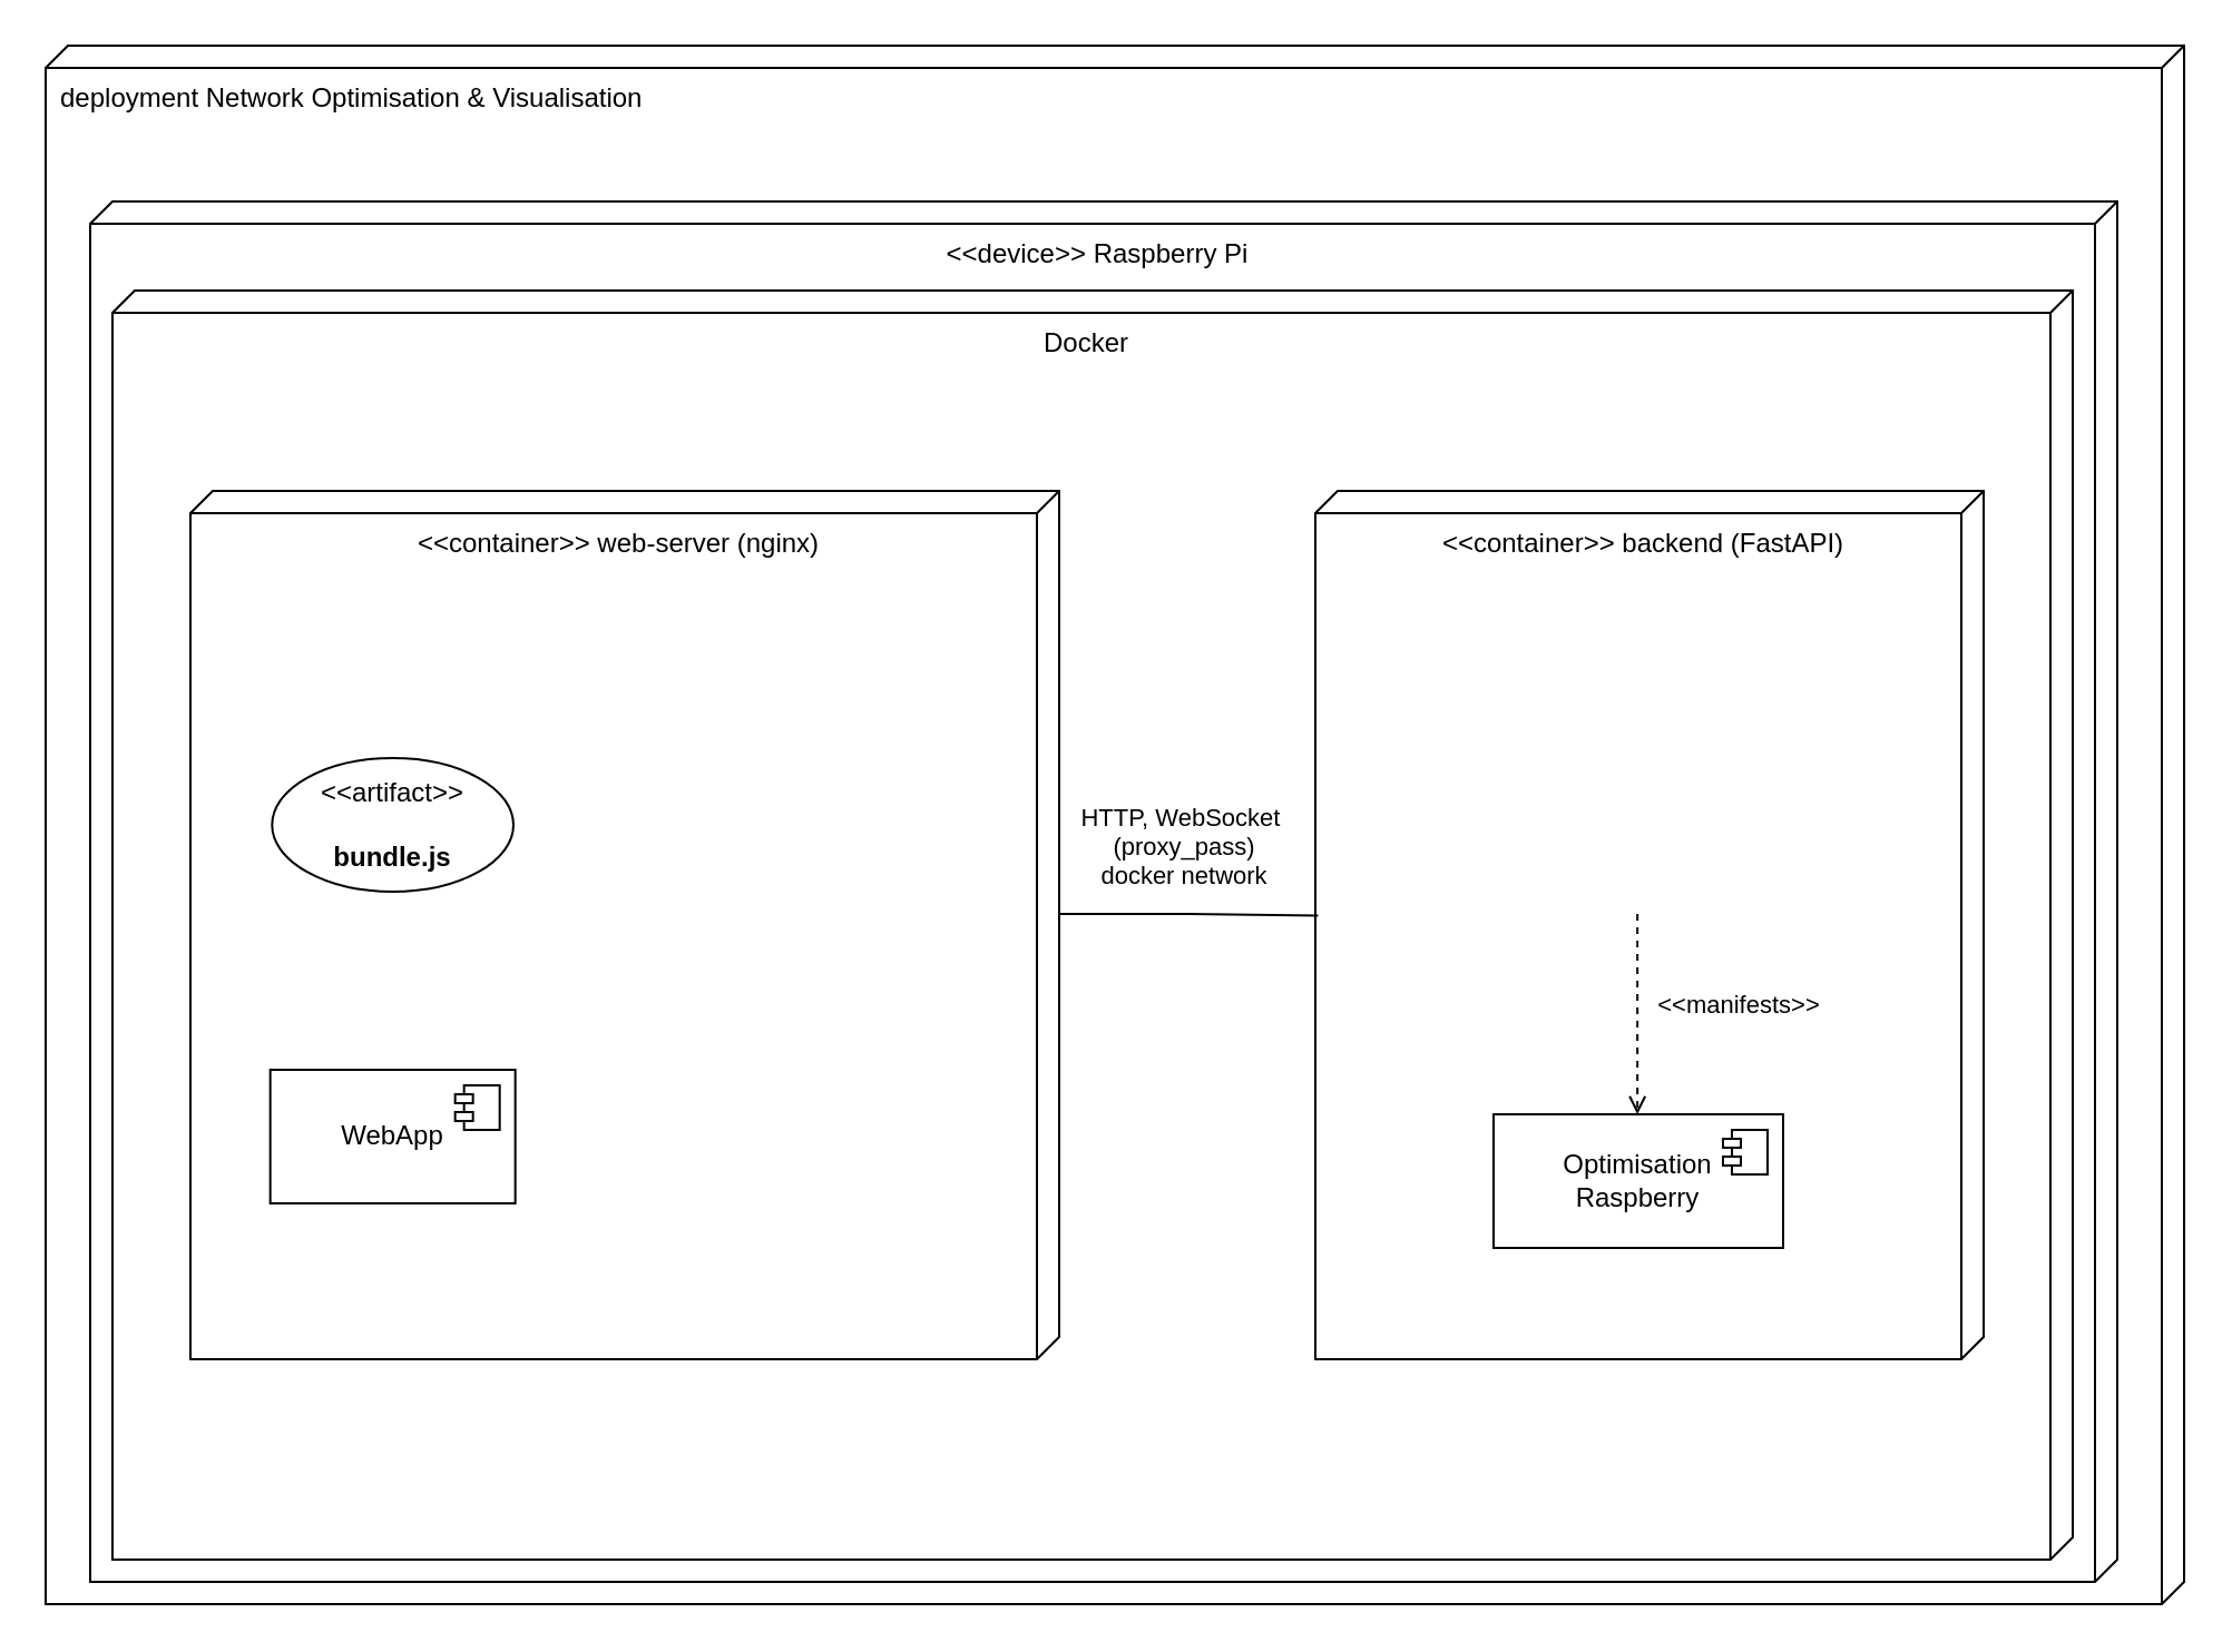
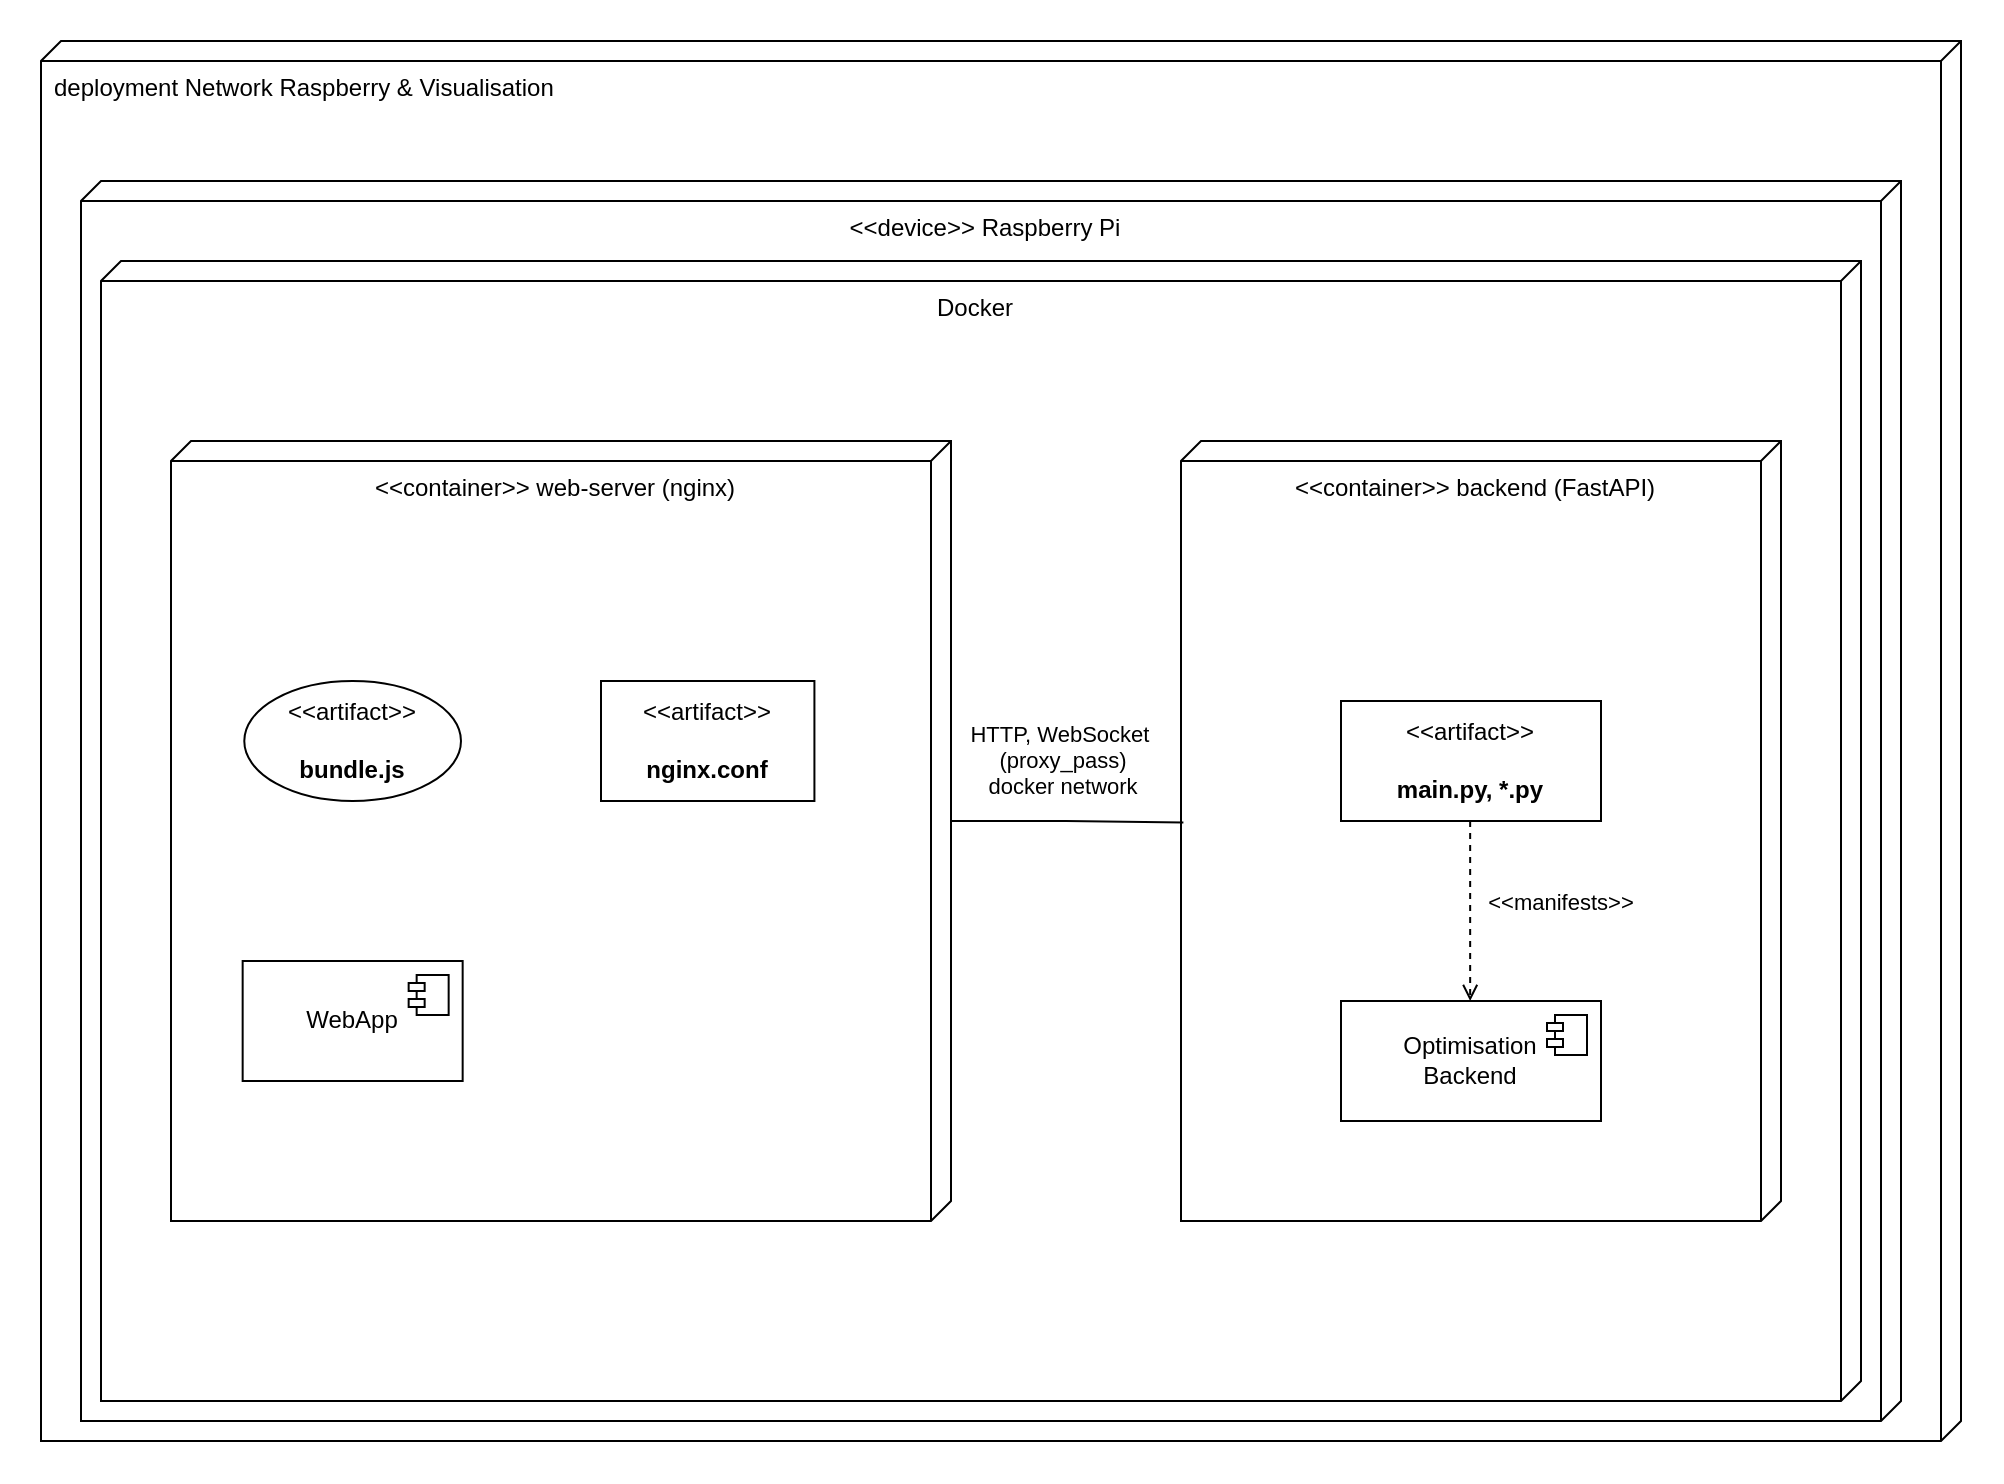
  <mxCell id="0" />
  <mxCell id="1" parent="0" />
- <mxCell id="2" value="deployment Network Optimisation &amp;amp; Visualisation" style="verticalAlign=top;align=left;shape=cube;size=10;direction=south;fontStyle=0;html=1;boundedLbl=1;spacingLeft=5;whiteSpace=wrap;" parent="1" vertex="1"><mxGeometry x="20" y="20" width="960" height="700" as="geometry" /></mxCell>
+ <mxCell id="2" value="deployment Network Raspberry &amp;amp; Visualisation" style="verticalAlign=top;align=left;shape=cube;size=10;direction=south;fontStyle=0;html=1;boundedLbl=1;spacingLeft=5;whiteSpace=wrap;" parent="1" vertex="1"><mxGeometry x="20" y="20" width="960" height="700" as="geometry" /></mxCell>
  <mxCell id="3" value="&amp;lt;&amp;lt;device&amp;gt;&amp;gt; Raspberry Pi" style="verticalAlign=top;align=center;shape=cube;size=10;direction=south;html=1;boundedLbl=1;spacingLeft=5;whiteSpace=wrap;" parent="2" vertex="1"><mxGeometry width="910" height="620" relative="1" as="geometry"><mxPoint x="20" y="70" as="offset" /></mxGeometry></mxCell>
  <mxCell id="4" value="Docker" style="verticalAlign=top;align=center;shape=cube;size=10;direction=south;html=1;boundedLbl=1;spacingLeft=5;whiteSpace=wrap;" parent="2" vertex="1"><mxGeometry width="880" height="570" relative="1" as="geometry"><mxPoint x="30" y="110" as="offset" /></mxGeometry></mxCell>
  <mxCell id="5" value="&amp;lt;&amp;lt;container&amp;gt;&amp;gt; web-server (nginx)" style="verticalAlign=top;align=center;shape=cube;size=10;direction=south;html=1;boundedLbl=1;spacingLeft=5;whiteSpace=wrap;" parent="2" vertex="1"><mxGeometry width="390" height="390" relative="1" as="geometry"><mxPoint x="65" y="200" as="offset" /></mxGeometry></mxCell>
  <mxCell id="6" value="&amp;lt;&amp;lt;artifact&amp;gt;&amp;gt;&lt;br&gt;&lt;br&gt;&lt;b&gt;bundle.js&lt;/b&gt;" style="ellipse;html=1;align=center;verticalAlign=middle;dashed=0;whiteSpace=wrap;" parent="2" vertex="1"><mxGeometry x="101.65" y="320" width="108.35" height="60" as="geometry" /></mxCell>
+ <mxCell id="7" value="&amp;lt;&amp;lt;artifact&amp;gt;&amp;gt;&lt;br&gt;&lt;br&gt;&lt;b&gt;nginx.conf&lt;/b&gt;" style="html=1;align=center;verticalAlign=middle;dashed=0;whiteSpace=wrap;" parent="2" vertex="1"><mxGeometry x="280" y="320" width="106.71" height="60" as="geometry" /></mxCell>
  <mxCell id="8" value="WebApp" style="html=1;dropTarget=0;whiteSpace=wrap;" parent="2" vertex="1"><mxGeometry x="100.83" y="460" width="110" height="60" as="geometry" /></mxCell>
  <mxCell id="9" value="" style="shape=module;jettyWidth=8;jettyHeight=4;" parent="8" vertex="1"><mxGeometry x="1" width="20" height="20" relative="1" as="geometry"><mxPoint x="-27" y="7" as="offset" /></mxGeometry></mxCell>
  <mxCell id="10" value="&amp;lt;&amp;lt;container&amp;gt;&amp;gt; backend (FastAPI)" style="verticalAlign=top;align=center;shape=cube;size=10;direction=south;html=1;boundedLbl=1;spacingLeft=5;whiteSpace=wrap;" parent="2" vertex="1"><mxGeometry width="300" height="390" relative="1" as="geometry"><mxPoint x="570" y="200" as="offset" /></mxGeometry></mxCell>
- <mxCell id="12" value="Optimisation&lt;div&gt;Raspberry&lt;/div&gt;" style="html=1;dropTarget=0;whiteSpace=wrap;" parent="2" vertex="1"><mxGeometry x="650" y="480" width="130" height="60" as="geometry" /></mxCell>
+ <mxCell id="11" value="&amp;lt;&amp;lt;artifact&amp;gt;&amp;gt;&lt;br&gt;&lt;br&gt;&lt;b&gt;main.py,&amp;nbsp;&lt;/b&gt;&lt;b style=&quot;background-color: initial;&quot;&gt;*.py&lt;/b&gt;" style="html=1;align=center;verticalAlign=middle;dashed=0;whiteSpace=wrap;" parent="2" vertex="1"><mxGeometry x="650" y="330" width="130" height="60" as="geometry" /></mxCell>
+ <mxCell id="12" value="Optimisation&lt;div&gt;Backend&lt;/div&gt;" style="html=1;dropTarget=0;whiteSpace=wrap;" parent="2" vertex="1"><mxGeometry x="650" y="480" width="130" height="60" as="geometry" /></mxCell>
  <mxCell id="13" value="" style="shape=module;jettyWidth=8;jettyHeight=4;" parent="12" vertex="1"><mxGeometry x="1" width="20" height="20" relative="1" as="geometry"><mxPoint x="-27" y="7" as="offset" /></mxGeometry></mxCell>
  <mxCell id="14" value="" style="edgeStyle=orthogonalEdgeStyle;rounded=0;orthogonalLoop=1;jettySize=auto;html=1;dashed=1;endArrow=open;endFill=0;exitX=0.5;exitY=1;exitDx=0;exitDy=0;entryX=0.5;entryY=0;entryDx=0;entryDy=0;" parent="2" edge="1"><mxGeometry relative="1" as="geometry"><mxPoint x="714.58" y="390" as="sourcePoint" /><mxPoint x="714.58" y="480" as="targetPoint" /></mxGeometry></mxCell>
  <mxCell id="15" value="&amp;lt;&amp;lt;manifests&amp;gt;&amp;gt;" style="edgeLabel;html=1;align=center;verticalAlign=middle;resizable=0;points=[];" parent="14" vertex="1" connectable="0"><mxGeometry x="-0.407" relative="1" as="geometry"><mxPoint x="45" y="13" as="offset" /></mxGeometry></mxCell>
  <mxCell id="16" style="edgeStyle=orthogonalEdgeStyle;rounded=0;orthogonalLoop=1;jettySize=auto;html=1;exitX=0;exitY=0;exitDx=190;exitDy=0;exitPerimeter=0;entryX=0.489;entryY=0.996;entryDx=0;entryDy=0;entryPerimeter=0;endArrow=none;endFill=0;" parent="2" source="5" target="10" edge="1"><mxGeometry relative="1" as="geometry" /></mxCell>
  <mxCell id="17" value="HTTP, WebSocket&amp;nbsp;&lt;div&gt;(proxy_pass)&lt;div&gt;docker network&lt;/div&gt;&lt;/div&gt;" style="edgeLabel;html=1;align=center;verticalAlign=middle;resizable=0;points=[];" parent="16" vertex="1" connectable="0"><mxGeometry x="0.165" relative="1" as="geometry"><mxPoint x="-12" y="-31" as="offset" /></mxGeometry></mxCell>
